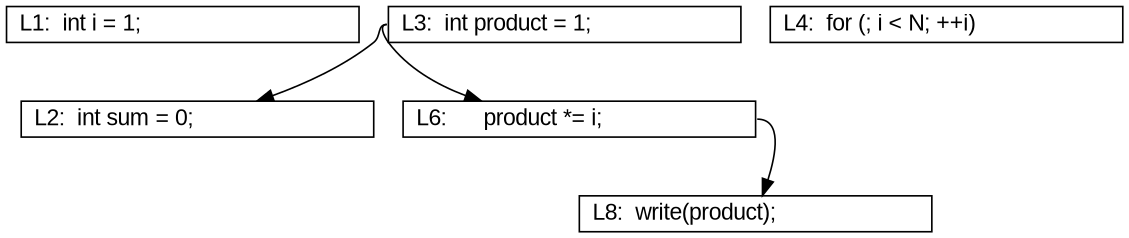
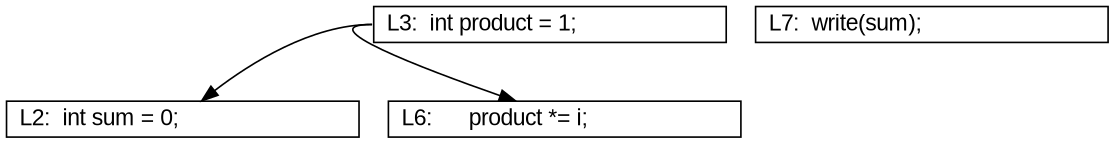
  digraph {
    fontname="Liberation Sans"
    splines=true
    node [fixedsize=true fontname="Liberation Sans" shape=rect]
    edge [fontname="Liberation Sans" tailport=w]
-   n1 [height=.3 label="L1:  int i = 1;        \l" width=3]
    n2 [height=.3 label="L2:  int sum = 0;      \l" width=3]
    n3 [height=.3 label="L3:  int product = 1;  \l" width=3]
    n4 [height=.3 label="L6:      product *= i; \l" width=3]
-   n5 [height=.3 label="L8:  write(product);   \l" width=3]
-   n6 [height=.3 label="L4:  for (; i < N; ++i)\l" width=3]
+   n7 [height=.3 label="L7:  write(sum);       \l" width=3]
    n3 -> n2
    n3 -> n4
-   n4 -> n5 [tailport=e]
  }
